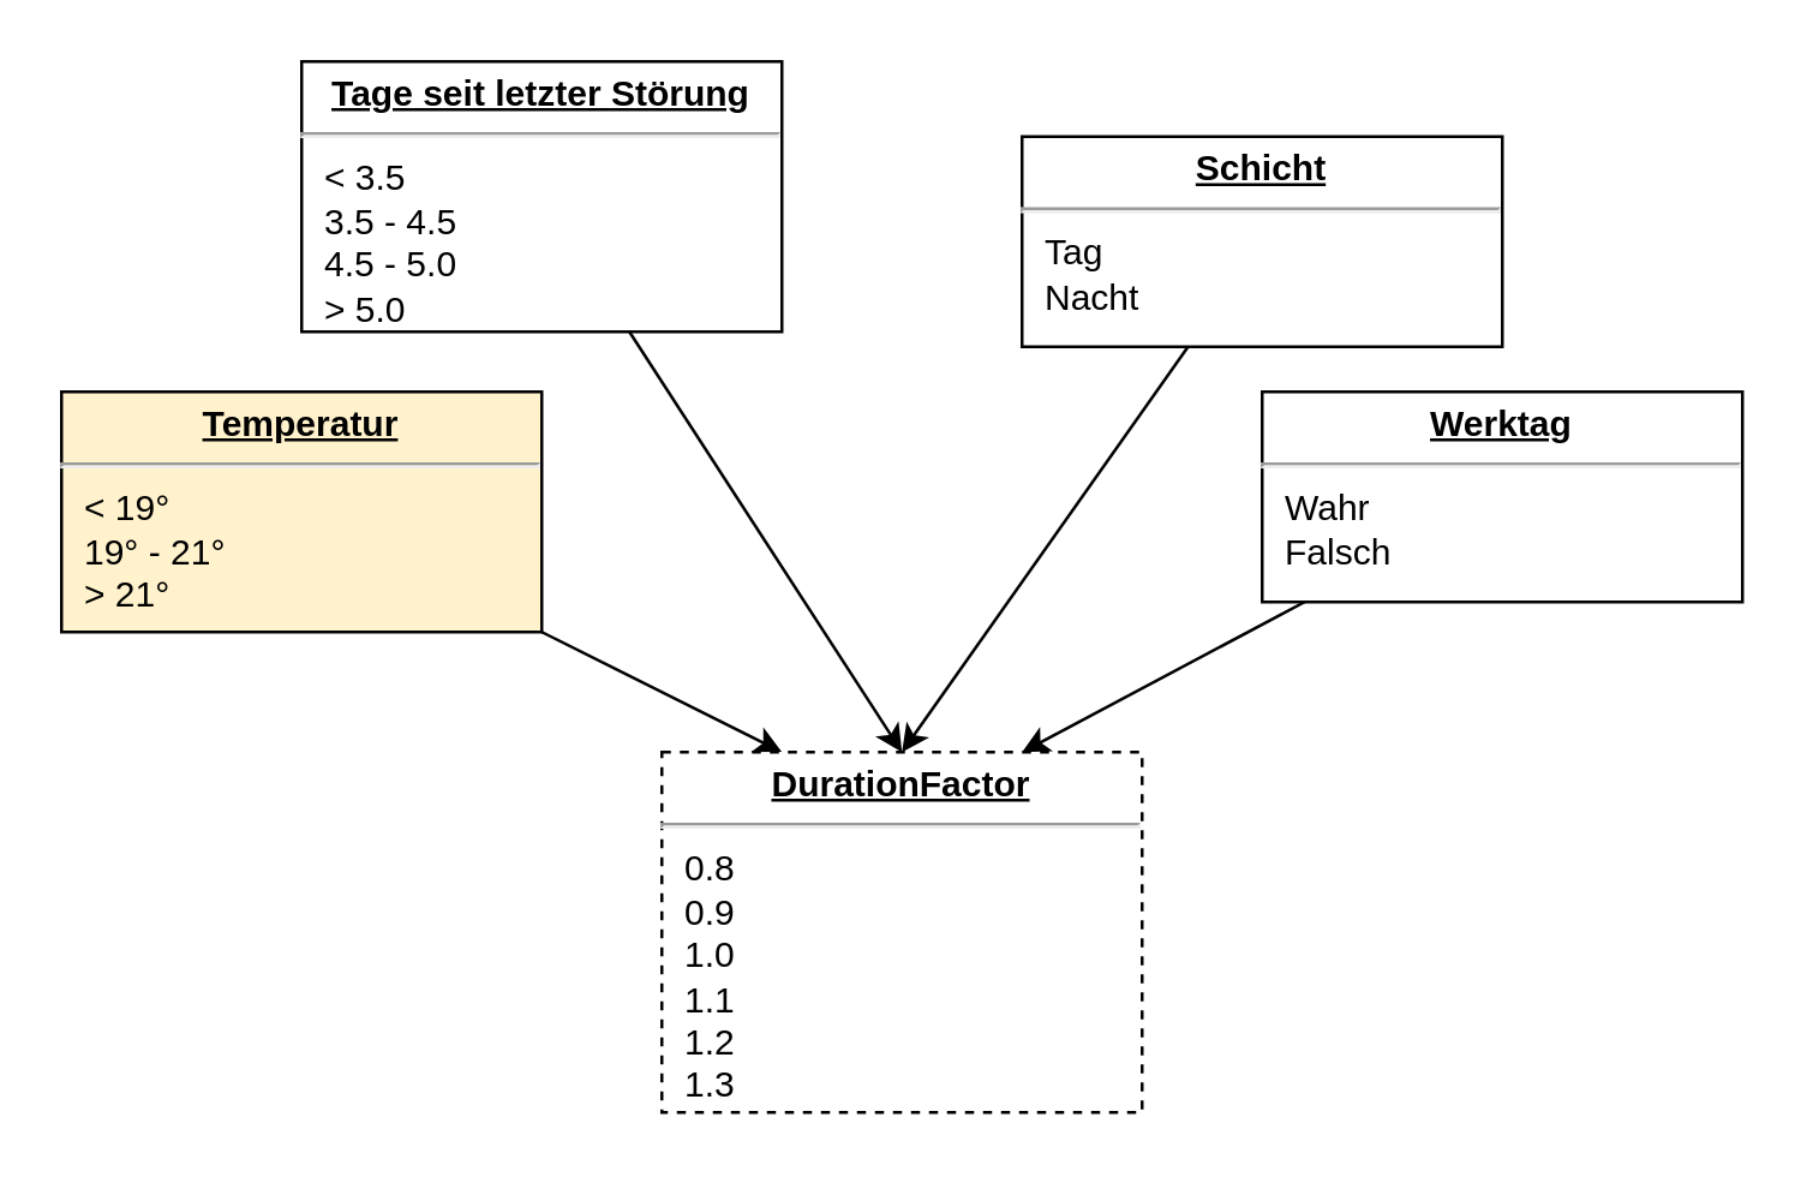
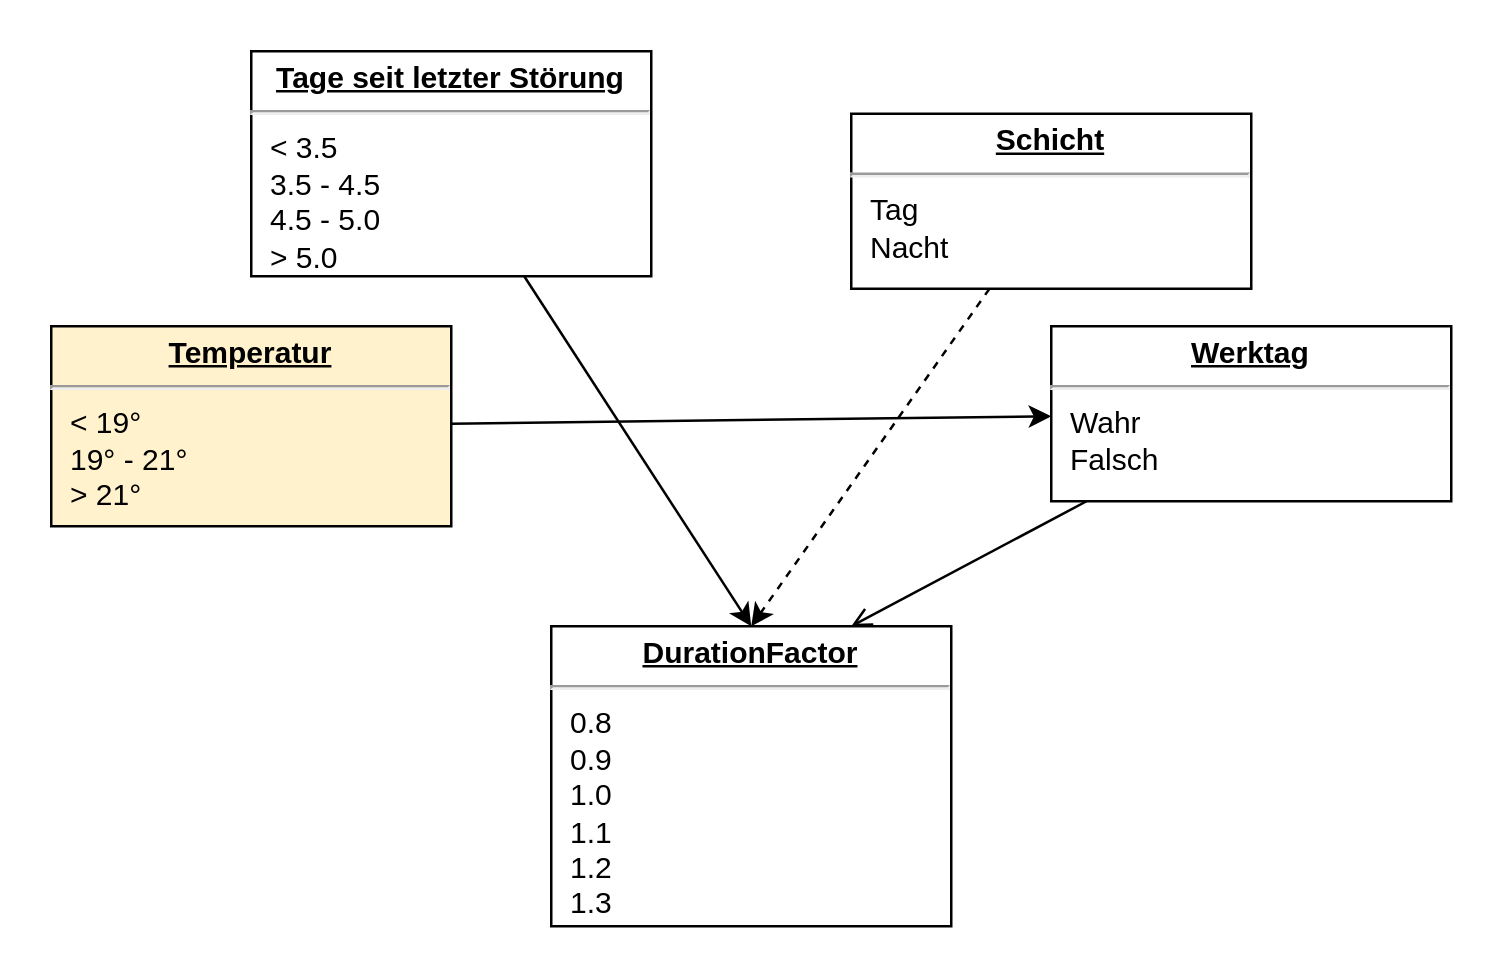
  <mxCell id="0" />
  <mxCell id="1" parent="0" />
- <mxCell id="2" style="edgeStyle=none;html=1;entryX=0.25;entryY=0;entryDx=0;entryDy=0;" edge="1" parent="1" source="3" target="10"><mxGeometry relative="1" as="geometry" /></mxCell>
+ <mxCell id="2" style="edgeStyle=none;html=1;" edge="1" parent="1" source="3" target="9"><mxGeometry relative="1" as="geometry" /></mxCell>
  <mxCell id="3" value="&lt;p style=&quot;margin:0px;margin-top:4px;text-align:center;text-decoration:underline;&quot;&gt;&lt;b&gt;Temperatur&lt;/b&gt;&lt;/p&gt;&lt;hr&gt;&lt;p style=&quot;margin:0px;margin-left:8px;&quot;&gt;&amp;lt; 19°&lt;br&gt;19° - 21°&lt;br&gt;&amp;gt; 21°&lt;/p&gt;" style="verticalAlign=top;align=left;overflow=fill;fontSize=12;fontFamily=Helvetica;html=1;fillColor=#fff2cc;" vertex="1" parent="1"><mxGeometry x="20" y="130" width="160" height="80" as="geometry" /></mxCell>
  <mxCell id="4" style="edgeStyle=none;html=1;entryX=0.5;entryY=0;entryDx=0;entryDy=0;" edge="1" parent="1" source="5" target="10"><mxGeometry relative="1" as="geometry" /></mxCell>
  <mxCell id="5" value="&lt;p style=&quot;margin:0px;margin-top:4px;text-align:center;text-decoration:underline;&quot;&gt;&lt;b&gt;Tage seit letzter Störung&lt;/b&gt;&lt;/p&gt;&lt;hr&gt;&lt;p style=&quot;margin:0px;margin-left:8px;&quot;&gt;&amp;lt; 3.5&lt;br&gt;3.5 - 4.5&lt;br&gt;4.5 - 5.0&lt;/p&gt;&lt;p style=&quot;margin:0px;margin-left:8px;&quot;&gt;&amp;gt; 5.0&lt;/p&gt;" style="verticalAlign=top;align=left;overflow=fill;fontSize=12;fontFamily=Helvetica;html=1;" vertex="1" parent="1"><mxGeometry x="100" y="20" width="160" height="90" as="geometry" /></mxCell>
- <mxCell id="6" style="edgeStyle=none;html=1;entryX=0.5;entryY=0;entryDx=0;entryDy=0;" edge="1" parent="1" source="7" target="10"><mxGeometry relative="1" as="geometry" /></mxCell>
+ <mxCell id="6" style="edgeStyle=none;html=1;entryX=0.5;entryY=0;entryDx=0;entryDy=0;dashed=1;" edge="1" parent="1" source="7" target="10"><mxGeometry relative="1" as="geometry" /></mxCell>
  <mxCell id="7" value="&lt;p style=&quot;margin:0px;margin-top:4px;text-align:center;text-decoration:underline;&quot;&gt;&lt;b&gt;Schicht&lt;/b&gt;&lt;/p&gt;&lt;hr&gt;&lt;p style=&quot;margin:0px;margin-left:8px;&quot;&gt;Tag&lt;/p&gt;&lt;p style=&quot;margin:0px;margin-left:8px;&quot;&gt;Nacht&lt;br&gt;&lt;/p&gt;" style="verticalAlign=top;align=left;overflow=fill;fontSize=12;fontFamily=Helvetica;html=1;" vertex="1" parent="1"><mxGeometry x="340" y="45" width="160" height="70" as="geometry" /></mxCell>
- <mxCell id="8" style="edgeStyle=none;html=1;entryX=0.75;entryY=0;entryDx=0;entryDy=0;" edge="1" parent="1" source="9" target="10"><mxGeometry relative="1" as="geometry" /></mxCell>
+ <mxCell id="8" style="edgeStyle=none;html=1;entryX=0.75;entryY=0;entryDx=0;entryDy=0;endArrow=open;" edge="1" parent="1" source="9" target="10"><mxGeometry relative="1" as="geometry" /></mxCell>
  <mxCell id="9" value="&lt;p style=&quot;margin:0px;margin-top:4px;text-align:center;text-decoration:underline;&quot;&gt;&lt;b&gt;Werktag&lt;/b&gt;&lt;/p&gt;&lt;hr&gt;&lt;p style=&quot;margin:0px;margin-left:8px;&quot;&gt;Wahr&lt;/p&gt;&lt;p style=&quot;margin:0px;margin-left:8px;&quot;&gt;Falsch&lt;/p&gt;" style="verticalAlign=top;align=left;overflow=fill;fontSize=12;fontFamily=Helvetica;html=1;" vertex="1" parent="1"><mxGeometry x="420" y="130" width="160" height="70" as="geometry" /></mxCell>
- <mxCell id="10" value="&lt;p style=&quot;margin:0px;margin-top:4px;text-align:center;text-decoration:underline;&quot;&gt;&lt;b&gt;DurationFactor&lt;/b&gt;&lt;/p&gt;&lt;hr&gt;&lt;p style=&quot;margin:0px;margin-left:8px;&quot;&gt;0.8&lt;/p&gt;&lt;p style=&quot;margin:0px;margin-left:8px;&quot;&gt;0.9&lt;/p&gt;&lt;p style=&quot;margin:0px;margin-left:8px;&quot;&gt;1.0&lt;/p&gt;&lt;p style=&quot;margin:0px;margin-left:8px;&quot;&gt;1.1&lt;/p&gt;&lt;p style=&quot;margin:0px;margin-left:8px;&quot;&gt;1.2&lt;/p&gt;&lt;p style=&quot;margin:0px;margin-left:8px;&quot;&gt;1.3&lt;/p&gt;" style="verticalAlign=top;align=left;overflow=fill;fontSize=12;fontFamily=Helvetica;html=1;dashed=1;" vertex="1" parent="1"><mxGeometry x="220" y="250" width="160" height="120" as="geometry" /></mxCell>
+ <mxCell id="10" value="&lt;p style=&quot;margin:0px;margin-top:4px;text-align:center;text-decoration:underline;&quot;&gt;&lt;b&gt;DurationFactor&lt;/b&gt;&lt;/p&gt;&lt;hr&gt;&lt;p style=&quot;margin:0px;margin-left:8px;&quot;&gt;0.8&lt;/p&gt;&lt;p style=&quot;margin:0px;margin-left:8px;&quot;&gt;0.9&lt;/p&gt;&lt;p style=&quot;margin:0px;margin-left:8px;&quot;&gt;1.0&lt;/p&gt;&lt;p style=&quot;margin:0px;margin-left:8px;&quot;&gt;1.1&lt;/p&gt;&lt;p style=&quot;margin:0px;margin-left:8px;&quot;&gt;1.2&lt;/p&gt;&lt;p style=&quot;margin:0px;margin-left:8px;&quot;&gt;1.3&lt;/p&gt;" style="verticalAlign=top;align=left;overflow=fill;fontSize=12;fontFamily=Helvetica;html=1;" vertex="1" parent="1"><mxGeometry x="220" y="250" width="160" height="120" as="geometry" /></mxCell>
